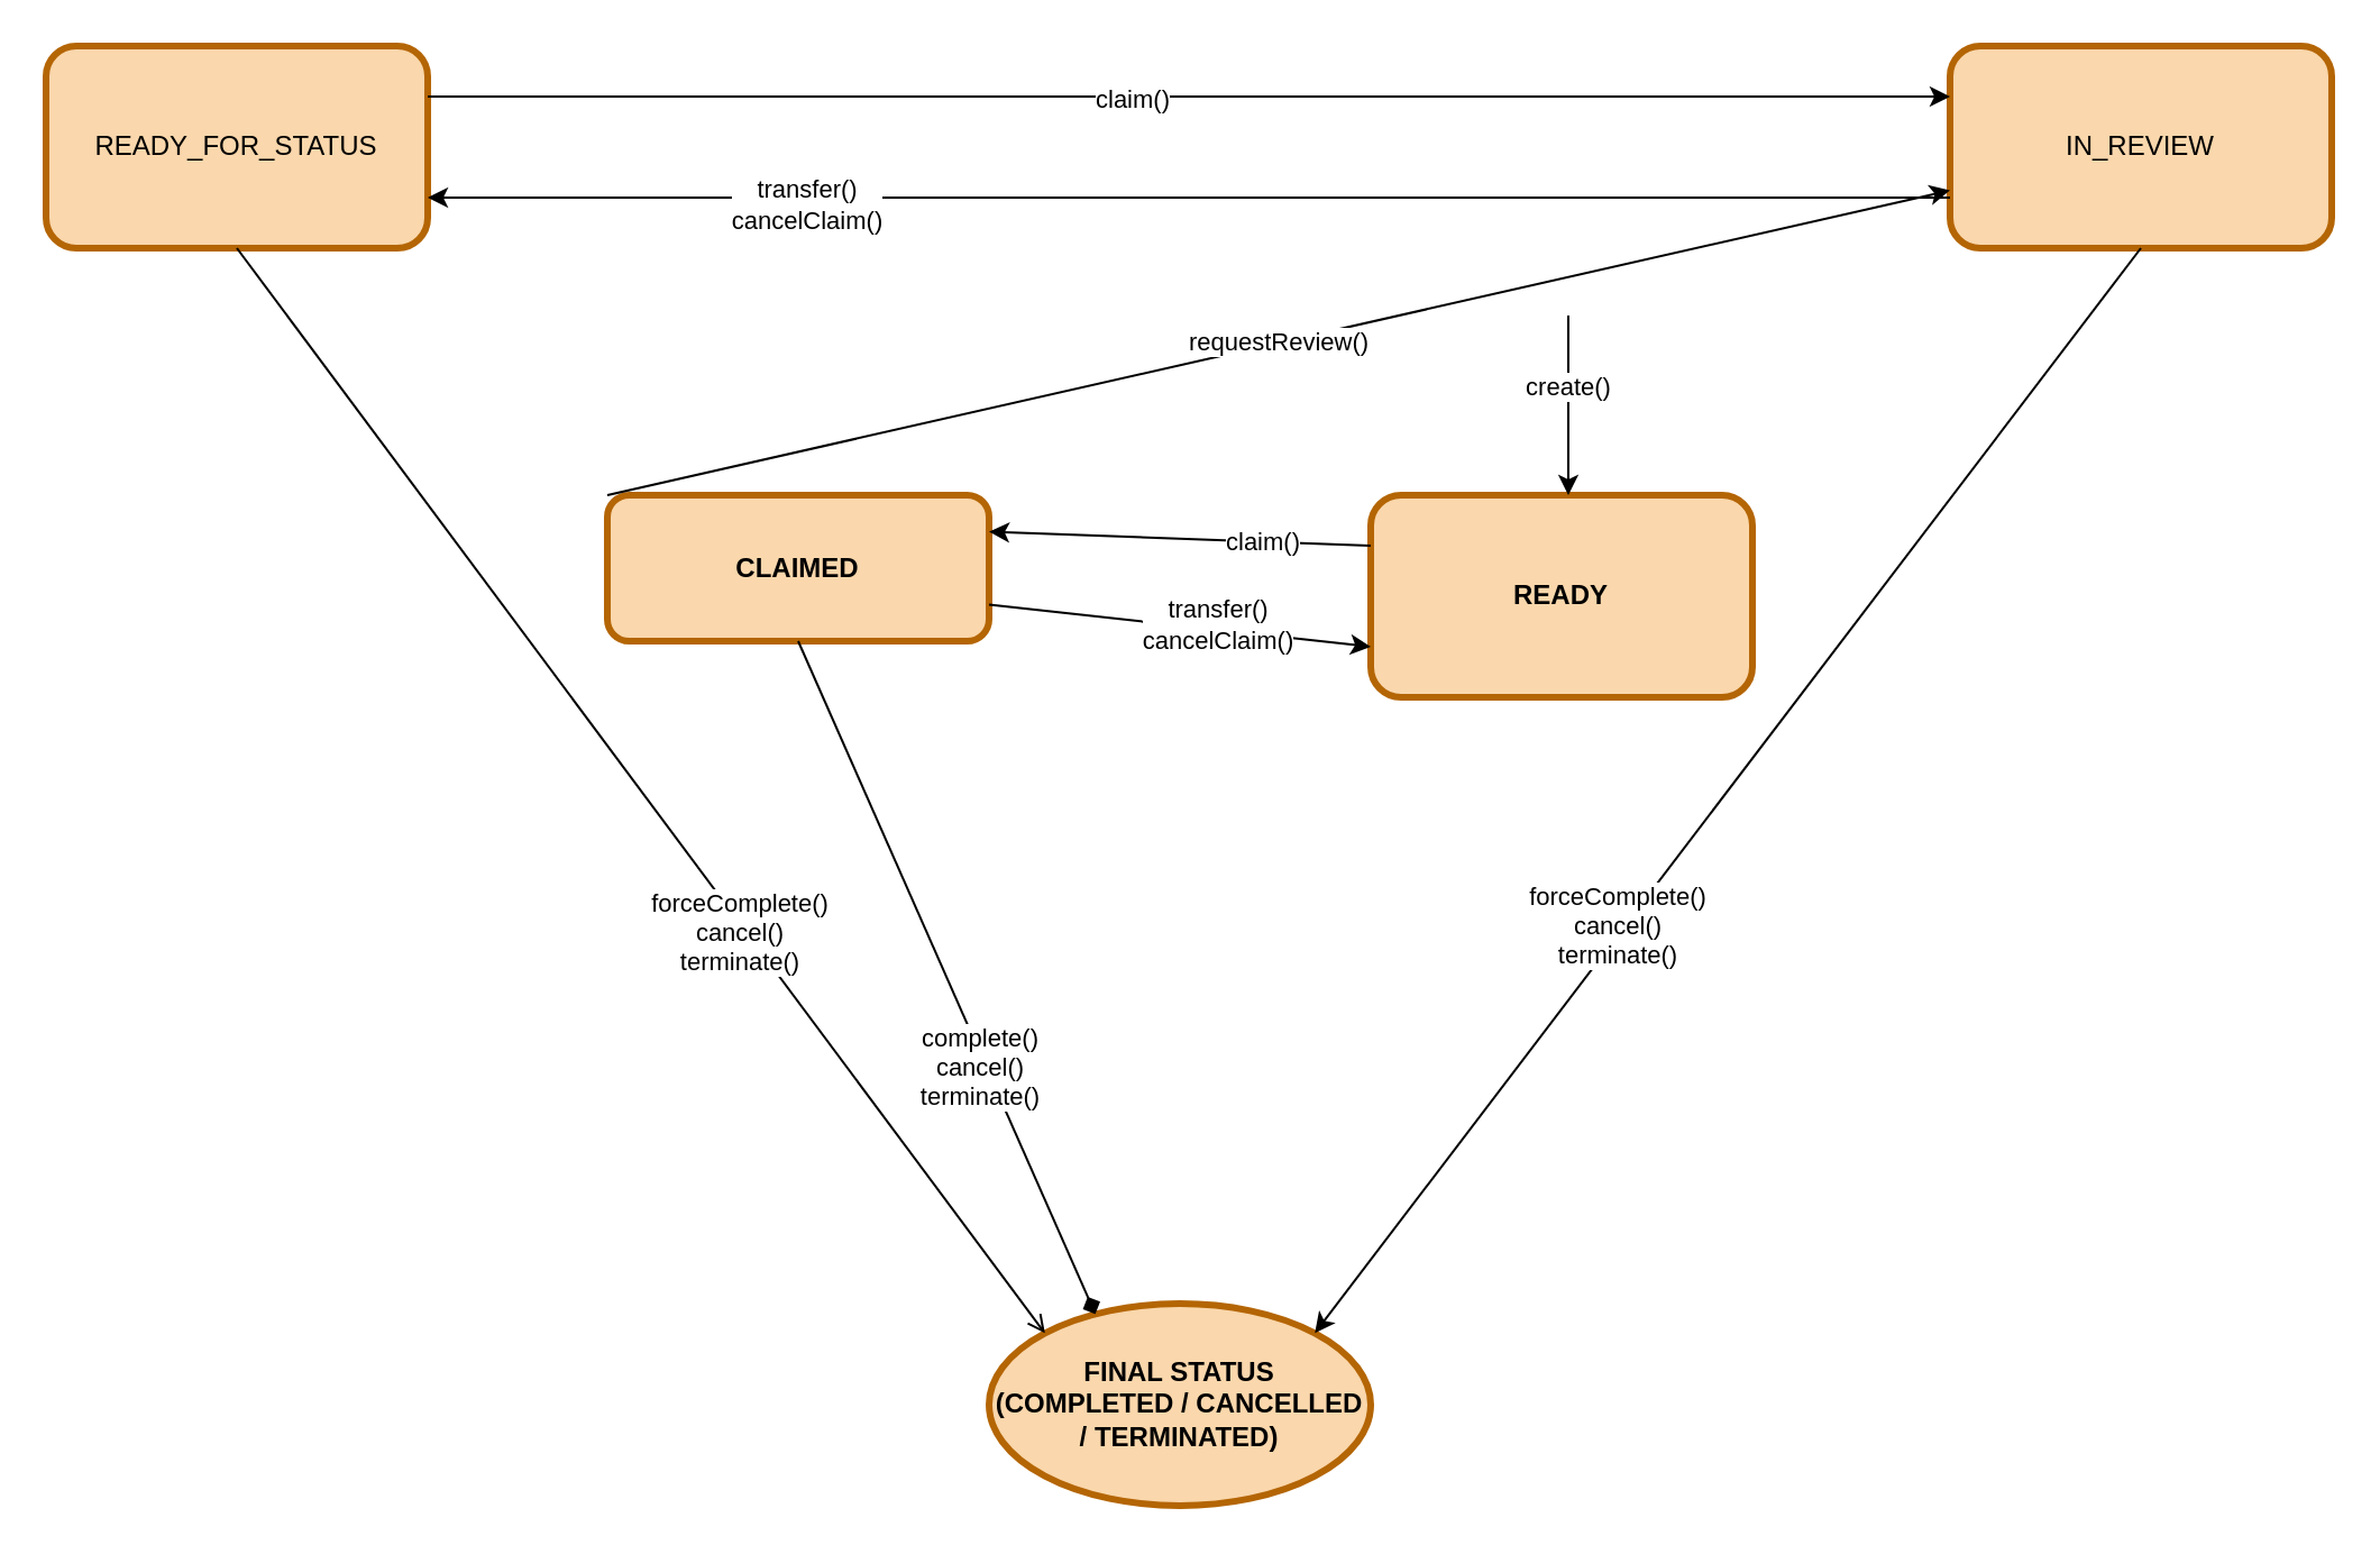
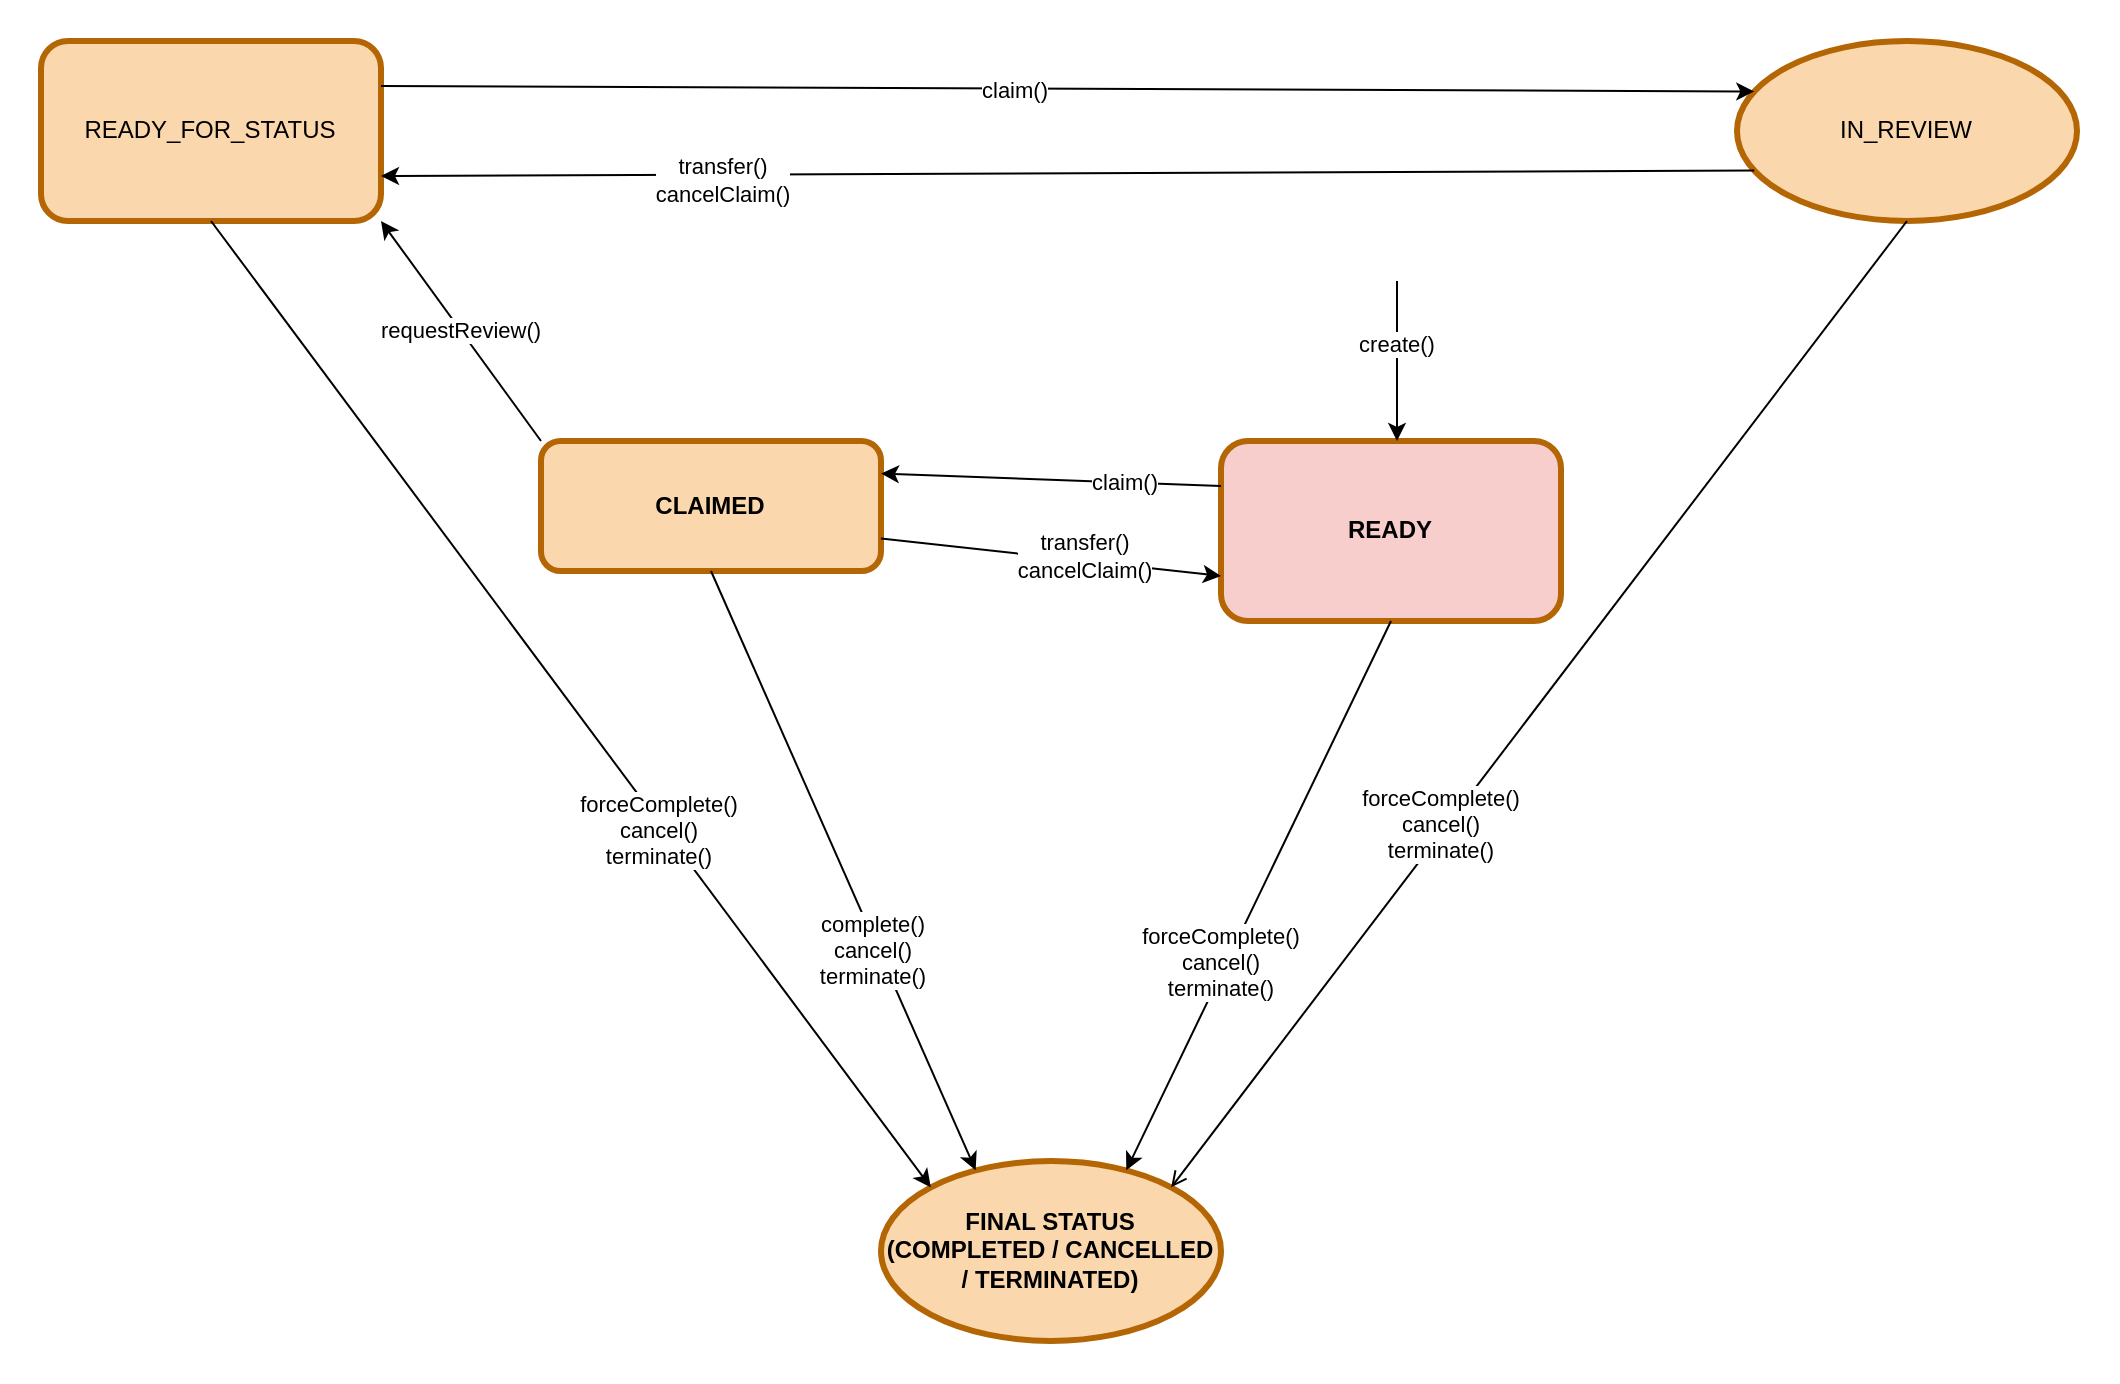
  <mxCell id="0" />
  <mxCell id="1" parent="0" />
  <mxCell id="2" value="&lt;b&gt;FINAL STATUS&lt;br&gt;(COMPLETED&amp;nbsp;&lt;/b&gt;&lt;b style=&quot;border-color: var(--border-color);&quot;&gt;/ CANCELLED&lt;/b&gt;&lt;b&gt;&lt;br&gt;/ TERMINATED)&lt;/b&gt;" style="ellipse;whiteSpace=wrap;html=1;fillColor=#fad7ac;strokeColor=#b46504;strokeWidth=3;" parent="1" vertex="1"><mxGeometry x="440" y="580" width="170" height="90" as="geometry" /></mxCell>
  <mxCell id="3" value="&lt;b&gt;CLAIMED&lt;/b&gt;" style="rounded=1;whiteSpace=wrap;html=1;fillColor=#fad7ac;strokeColor=#b46504;strokeWidth=3;" parent="1" vertex="1"><mxGeometry x="270" y="220" width="170" height="65" as="geometry" /></mxCell>
- <mxCell id="4" value="&lt;b&gt;READY&lt;/b&gt;" style="rounded=1;whiteSpace=wrap;html=1;fillColor=#fad7ac;strokeColor=#b46504;strokeWidth=3;" parent="1" vertex="1"><mxGeometry x="610" y="220" width="170" height="90" as="geometry" /></mxCell>
+ <mxCell id="4" value="&lt;b&gt;READY&lt;/b&gt;" style="rounded=1;whiteSpace=wrap;html=1;fillColor=#f8cecc;strokeColor=#b46504;strokeWidth=3;" parent="1" vertex="1"><mxGeometry x="610" y="220" width="170" height="90" as="geometry" /></mxCell>
  <mxCell id="5" value="READY_FOR_STATUS" style="rounded=1;whiteSpace=wrap;html=1;fillColor=#fad7ac;strokeColor=#b46504;strokeWidth=3;" parent="1" vertex="1"><mxGeometry x="20" y="20" width="170" height="90" as="geometry" /></mxCell>
- <mxCell id="6" value="IN_REVIEW" style="rounded=1;whiteSpace=wrap;html=1;fillColor=#fad7ac;strokeColor=#b46504;strokeWidth=3;" parent="1" vertex="1"><mxGeometry x="868" y="20" width="170" height="90" as="geometry" /></mxCell>
+ <mxCell id="6" value="IN_REVIEW" style="ellipse;whiteSpace=wrap;html=1;fillColor=#fad7ac;strokeColor=#b46504;strokeWidth=3;" parent="1" vertex="1"><mxGeometry x="868" y="20" width="170" height="90" as="geometry" /></mxCell>
  <mxCell id="7" value="" style="endArrow=classic;html=1;rounded=0;exitX=1;exitY=0.25;exitDx=0;exitDy=0;entryX=0;entryY=0.25;entryDx=0;entryDy=0;" parent="1" source="5" target="6" edge="1"><mxGeometry width="50" height="50" relative="1" as="geometry"><mxPoint x="418" y="290" as="sourcePoint" /><mxPoint x="468" y="240" as="targetPoint" /></mxGeometry></mxCell>
  <mxCell id="8" value="claim()" style="edgeLabel;html=1;align=center;verticalAlign=middle;resizable=0;points=[];" parent="7" vertex="1" connectable="0"><mxGeometry x="-0.077" y="-1" relative="1" as="geometry"><mxPoint as="offset" /></mxGeometry></mxCell>
  <mxCell id="9" value="" style="endArrow=classic;html=1;rounded=0;entryX=1;entryY=0.75;entryDx=0;entryDy=0;exitX=0;exitY=0.75;exitDx=0;exitDy=0;" parent="1" source="6" target="5" edge="1"><mxGeometry width="50" height="50" relative="1" as="geometry"><mxPoint x="658" y="160" as="sourcePoint" /><mxPoint x="708" y="110" as="targetPoint" /></mxGeometry></mxCell>
  <mxCell id="10" value="transfer()&lt;br&gt;cancelClaim()" style="edgeLabel;html=1;align=center;verticalAlign=middle;resizable=0;points=[];" parent="9" vertex="1" connectable="0"><mxGeometry x="0.503" y="3" relative="1" as="geometry"><mxPoint as="offset" /></mxGeometry></mxCell>
- <mxCell id="11" value="" style="endArrow=open;html=1;rounded=0;exitX=0.5;exitY=1;exitDx=0;exitDy=0;entryX=0;entryY=0;entryDx=0;entryDy=0;" parent="1" source="5" target="2" edge="1"><mxGeometry width="50" height="50" relative="1" as="geometry"><mxPoint x="398" y="210" as="sourcePoint" /><mxPoint x="448" y="160" as="targetPoint" /></mxGeometry></mxCell>
+ <mxCell id="11" value="" style="endArrow=classic;html=1;rounded=0;exitX=0.5;exitY=1;exitDx=0;exitDy=0;entryX=0;entryY=0;entryDx=0;entryDy=0;" parent="1" source="5" target="2" edge="1"><mxGeometry width="50" height="50" relative="1" as="geometry"><mxPoint x="398" y="210" as="sourcePoint" /><mxPoint x="448" y="160" as="targetPoint" /></mxGeometry></mxCell>
  <mxCell id="12" value="forceComplete()&lt;br&gt;cancel()&lt;br&gt;terminate()" style="edgeLabel;html=1;align=center;verticalAlign=middle;resizable=0;points=[];" parent="11" vertex="1" connectable="0"><mxGeometry x="0.255" y="-3" relative="1" as="geometry"><mxPoint as="offset" /></mxGeometry></mxCell>
- <mxCell id="13" value="" style="endArrow=classic;html=1;rounded=0;entryX=1;entryY=0;entryDx=0;entryDy=0;exitX=0.5;exitY=1;exitDx=0;exitDy=0;" parent="1" source="6" target="2" edge="1"><mxGeometry width="50" height="50" relative="1" as="geometry"><mxPoint x="243" y="100" as="sourcePoint" /><mxPoint x="510.439" y="590" as="targetPoint" /></mxGeometry></mxCell>
+ <mxCell id="13" value="" style="endArrow=open;html=1;rounded=0;entryX=1;entryY=0;entryDx=0;entryDy=0;exitX=0.5;exitY=1;exitDx=0;exitDy=0;" parent="1" source="6" target="2" edge="1"><mxGeometry width="50" height="50" relative="1" as="geometry"><mxPoint x="243" y="100" as="sourcePoint" /><mxPoint x="510.439" y="590" as="targetPoint" /></mxGeometry></mxCell>
  <mxCell id="14" value="forceComplete()&lt;br&gt;cancel()&lt;br&gt;terminate()" style="edgeLabel;html=1;align=center;verticalAlign=middle;resizable=0;points=[];" parent="13" vertex="1" connectable="0"><mxGeometry x="0.255" y="-3" relative="1" as="geometry"><mxPoint as="offset" /></mxGeometry></mxCell>
  <mxCell id="15" value="" style="endArrow=classic;html=1;rounded=0;" parent="1" edge="1"><mxGeometry width="50" height="50" relative="1" as="geometry"><mxPoint x="698" y="140" as="sourcePoint" /><mxPoint x="698" y="220" as="targetPoint" /></mxGeometry></mxCell>
  <mxCell id="16" value="create()" style="edgeLabel;html=1;align=center;verticalAlign=middle;resizable=0;points=[];" parent="15" vertex="1" connectable="0"><mxGeometry x="-0.232" relative="1" as="geometry"><mxPoint x="-1" as="offset" /></mxGeometry></mxCell>
+ <mxCell id="17" value="" style="endArrow=classic;html=1;rounded=0;exitX=0.5;exitY=1;exitDx=0;exitDy=0;entryX=0.75;entryY=0;entryDx=0;entryDy=0;" parent="1" source="4" target="2" edge="1"><mxGeometry width="50" height="50" relative="1" as="geometry"><mxPoint x="857.775" y="90" as="sourcePoint" /><mxPoint x="577.5" y="590" as="targetPoint" /></mxGeometry></mxCell>
+ <mxCell id="18" value="forceComplete()&lt;br&gt;cancel()&lt;br&gt;terminate()" style="edgeLabel;html=1;align=center;verticalAlign=middle;resizable=0;points=[];" parent="17" vertex="1" connectable="0"><mxGeometry x="0.255" y="-3" relative="1" as="geometry"><mxPoint as="offset" /></mxGeometry></mxCell>
  <mxCell id="19" value="" style="endArrow=classic;html=1;rounded=0;exitX=0;exitY=0.25;exitDx=0;exitDy=0;entryX=1;entryY=0.25;entryDx=0;entryDy=0;" parent="1" source="4" target="3" edge="1"><mxGeometry width="50" height="50" relative="1" as="geometry"><mxPoint x="428" y="320" as="sourcePoint" /><mxPoint x="478" y="270" as="targetPoint" /></mxGeometry></mxCell>
  <mxCell id="20" value="claim()" style="edgeLabel;html=1;align=center;verticalAlign=middle;resizable=0;points=[];" parent="19" vertex="1" connectable="0"><mxGeometry x="-0.425" relative="1" as="geometry"><mxPoint as="offset" /></mxGeometry></mxCell>
  <mxCell id="21" value="" style="endArrow=classic;html=1;rounded=0;exitX=1;exitY=0.75;exitDx=0;exitDy=0;entryX=0;entryY=0.75;entryDx=0;entryDy=0;" parent="1" source="3" target="4" edge="1"><mxGeometry width="50" height="50" relative="1" as="geometry"><mxPoint x="828" y="520" as="sourcePoint" /><mxPoint x="878" y="470" as="targetPoint" /></mxGeometry></mxCell>
  <mxCell id="22" value="transfer()&lt;br&gt;cancelClaim()" style="edgeLabel;html=1;align=center;verticalAlign=middle;resizable=0;points=[];" parent="21" vertex="1" connectable="0"><mxGeometry x="0.196" y="2" relative="1" as="geometry"><mxPoint as="offset" /></mxGeometry></mxCell>
- <mxCell id="23" value="" style="endArrow=diamond;html=1;rounded=0;exitX=0.5;exitY=1;exitDx=0;exitDy=0;entryX=0.25;entryY=0;entryDx=0;entryDy=0;" parent="1" source="3" target="2" edge="1"><mxGeometry width="50" height="50" relative="1" as="geometry"><mxPoint x="1063" y="270" as="sourcePoint" /><mxPoint x="600.096" y="590" as="targetPoint" /></mxGeometry></mxCell>
+ <mxCell id="23" value="" style="endArrow=classic;html=1;rounded=0;exitX=0.5;exitY=1;exitDx=0;exitDy=0;entryX=0.25;entryY=0;entryDx=0;entryDy=0;" parent="1" source="3" target="2" edge="1"><mxGeometry width="50" height="50" relative="1" as="geometry"><mxPoint x="1063" y="270" as="sourcePoint" /><mxPoint x="600.096" y="590" as="targetPoint" /></mxGeometry></mxCell>
  <mxCell id="24" value="complete()&lt;br&gt;cancel()&lt;br&gt;terminate()" style="edgeLabel;html=1;align=center;verticalAlign=middle;resizable=0;points=[];" parent="23" vertex="1" connectable="0"><mxGeometry x="0.255" y="-3" relative="1" as="geometry"><mxPoint as="offset" /></mxGeometry></mxCell>
- <mxCell id="25" value="requestReview()" style="endArrow=classic;html=1;rounded=0;exitX=0;exitY=0;exitDx=0;exitDy=0;" parent="1" source="3" target="6" edge="1"><mxGeometry width="50" height="50" relative="1" as="geometry"><mxPoint x="458" y="240" as="sourcePoint" /><mxPoint x="508" y="190" as="targetPoint" /></mxGeometry></mxCell>
+ <mxCell id="25" value="requestReview()" style="endArrow=classic;html=1;rounded=0;exitX=0;exitY=0;exitDx=0;exitDy=0;entryX=1;entryY=1;entryDx=0;entryDy=0;" parent="1" source="3" target="5" edge="1"><mxGeometry width="50" height="50" relative="1" as="geometry"><mxPoint x="458" y="240" as="sourcePoint" /><mxPoint x="508" y="190" as="targetPoint" /></mxGeometry></mxCell>
